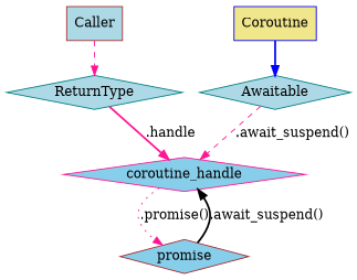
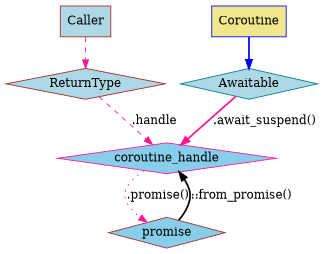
  digraph {
    node [color=brown fillcolor=lightblue shape=diamond style=filled]
    edge [color=deeppink style=bold]
    n1 [label=Caller shape=box]
-   n2 [color=teal label=ReturnType]
+   n2 [label=ReturnType]
    n3 [color=deeppink fillcolor=skyblue label=coroutine_handle]
    n4 [color=blue fillcolor=khaki label=Coroutine shape=box]
    n5 [color=teal label=Awaitable]
    n6 [fillcolor=skyblue label=promise]
    n1 -> n2 [style=dashed]
-   n2 -> n3 [label=".handle"]
+   n2 -> n3 [label=".handle" style=dashed]
    n3 -> n6 [label=".promise()" style=dotted]
    n4 -> n5 [color=blue]
-   n5 -> n3 [label=".await_suspend()" style=dashed]
-   n6 -> n3 [color=black label=".await_suspend()"]
+   n5 -> n3 [label=".await_suspend()"]
+   n6 -> n3 [color=black label="::from_promise()"]
  }
